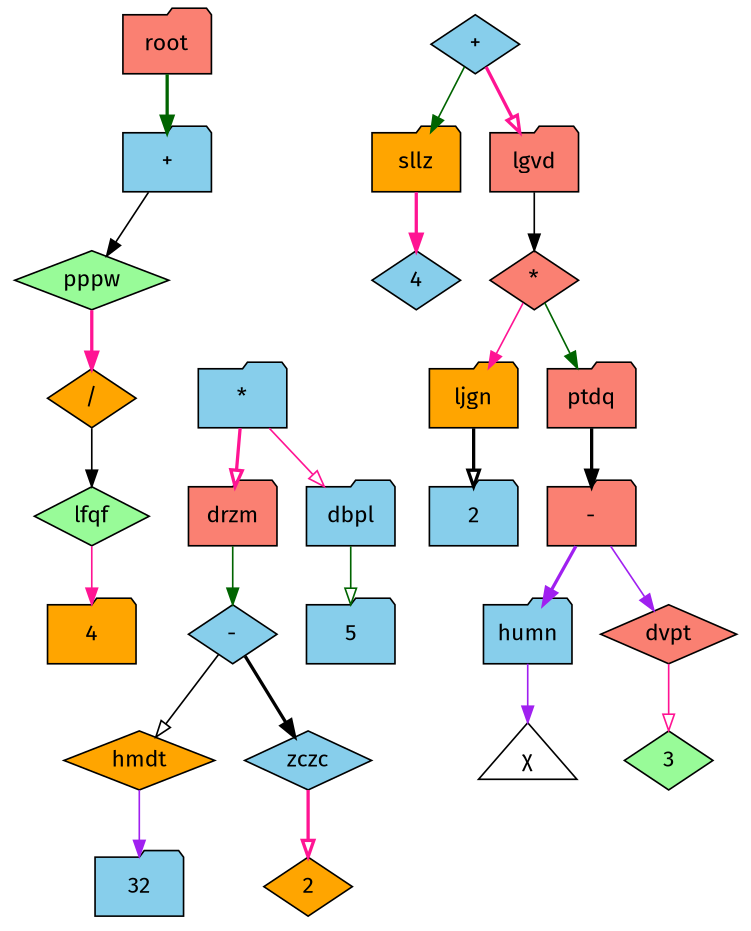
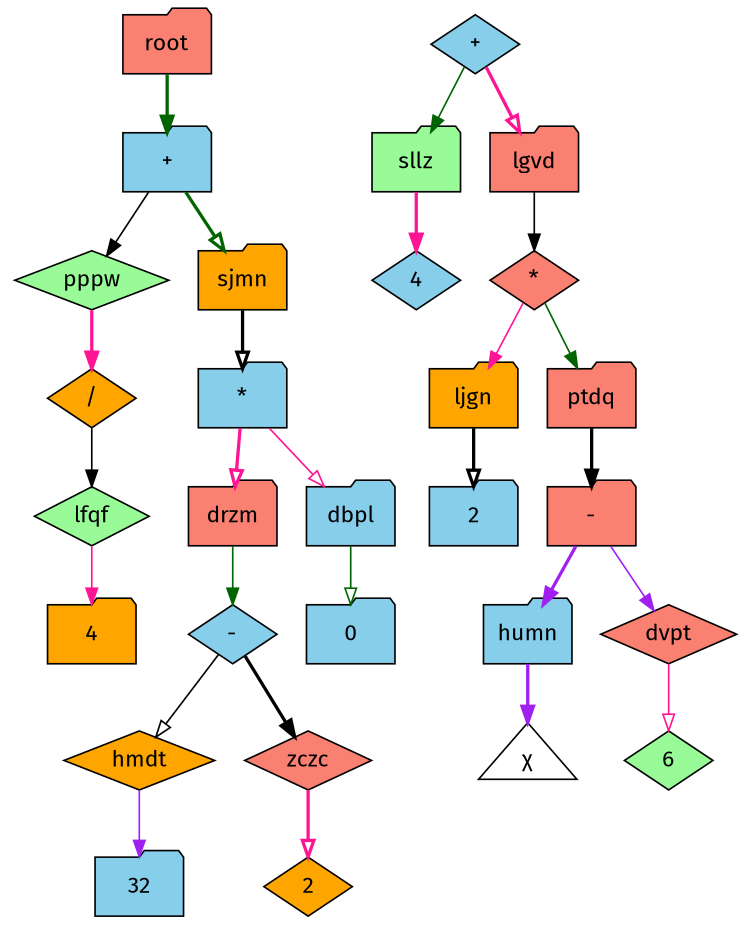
  strict digraph {
    fontname="Fira Sans"
    node [fillcolor=skyblue fontname="Fira Sans" shape=folder style=filled]
    edge [arrowhead=normal color=deeppink fontname="Fira Sans" style=solid]
    n1 [label="+"]
    pppw [fillcolor=palegreen shape=diamond]
+   sjmn [fillcolor=orange]
    n4 [fillcolor=orange label="/" shape=diamond]
    n5 [label="*"]
    root [fillcolor=salmon]
    lfqf [fillcolor=palegreen shape=diamond]
    drzm [fillcolor=salmon]
    dbpl
    n10 [fillcolor=orange label=4]
    n11 [label="+" shape=diamond]
-   sllz [fillcolor=orange]
+   sllz [fillcolor=palegreen]
    lgvd [fillcolor=salmon]
    n14 [label="-" shape=diamond]
-   n15 [label=5]
+   n15 [label=0]
    hmdt [fillcolor=orange shape=diamond]
-   zczc [shape=diamond]
+   zczc [fillcolor=salmon shape=diamond]
    n18 [label=4 shape=diamond]
    n19 [fillcolor=salmon label="*" shape=diamond]
    ljgn [fillcolor=orange]
    ptdq [fillcolor=salmon]
    n22 [label=32]
    n23 [fillcolor=orange label=2 shape=diamond]
    n24 [label=2]
    n25 [fillcolor=salmon label="-"]
    humn
    dvpt [fillcolor=salmon shape=diamond]
    n28 [label=<&chi;> shape=triangle fillcolor="" style=""]
-   n29 [fillcolor=palegreen label=3 shape=diamond]
+   n29 [fillcolor=palegreen label=6 shape=diamond]
    n1 -> pppw [color=black]
+   n1 -> sjmn [arrowhead=onormal color=darkgreen style=bold]
    pppw -> n4 [style=bold]
+   sjmn -> n5 [arrowhead=onormal color=black style=bold]
    n4 -> lfqf [color=black]
    n5 -> drzm [arrowhead=onormal style=bold]
    n5 -> dbpl [arrowhead=onormal]
    root -> n1 [color=darkgreen style=bold]
    lfqf -> n10
    drzm -> n14 [color=darkgreen]
    dbpl -> n15 [arrowhead=onormal color=darkgreen]
    n11 -> sllz [color=darkgreen]
    n11 -> lgvd [arrowhead=onormal style=bold]
    sllz -> n18 [style=bold]
    lgvd -> n19 [color=black]
    n14 -> hmdt [arrowhead=onormal color=black]
    n14 -> zczc [color=black style=bold]
    hmdt -> n22 [color=purple]
    zczc -> n23 [arrowhead=onormal style=bold]
    n19 -> ljgn
    n19 -> ptdq [color=darkgreen]
    ljgn -> n24 [arrowhead=onormal color=black style=bold]
    ptdq -> n25 [color=black style=bold]
    n25 -> humn [color=purple style=bold]
    n25 -> dvpt [color=purple]
-   humn -> n28 [color=purple]
+   humn -> n28 [color=purple style=bold]
    dvpt -> n29 [arrowhead=onormal]
  }
